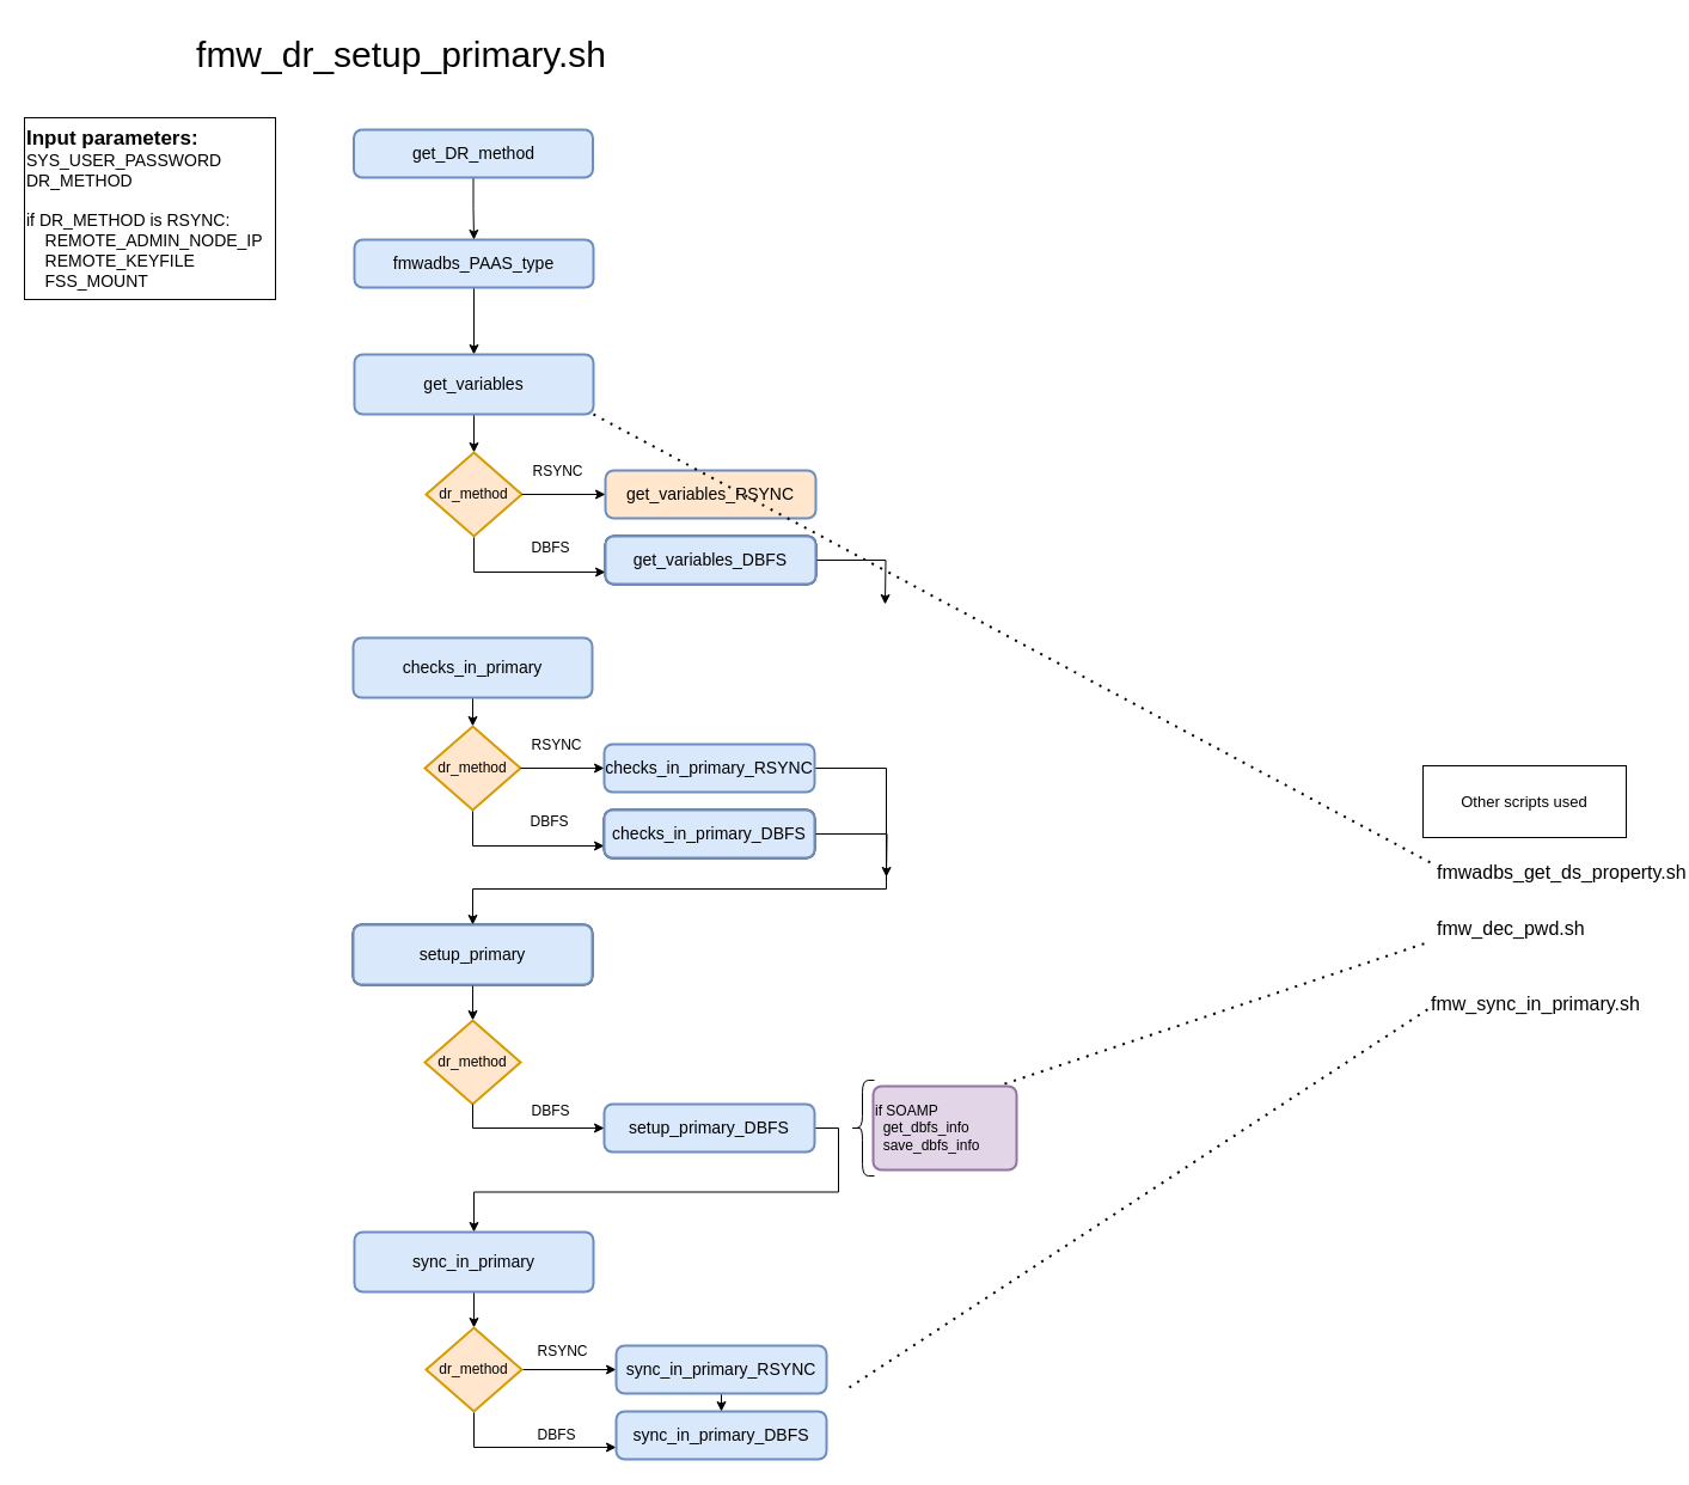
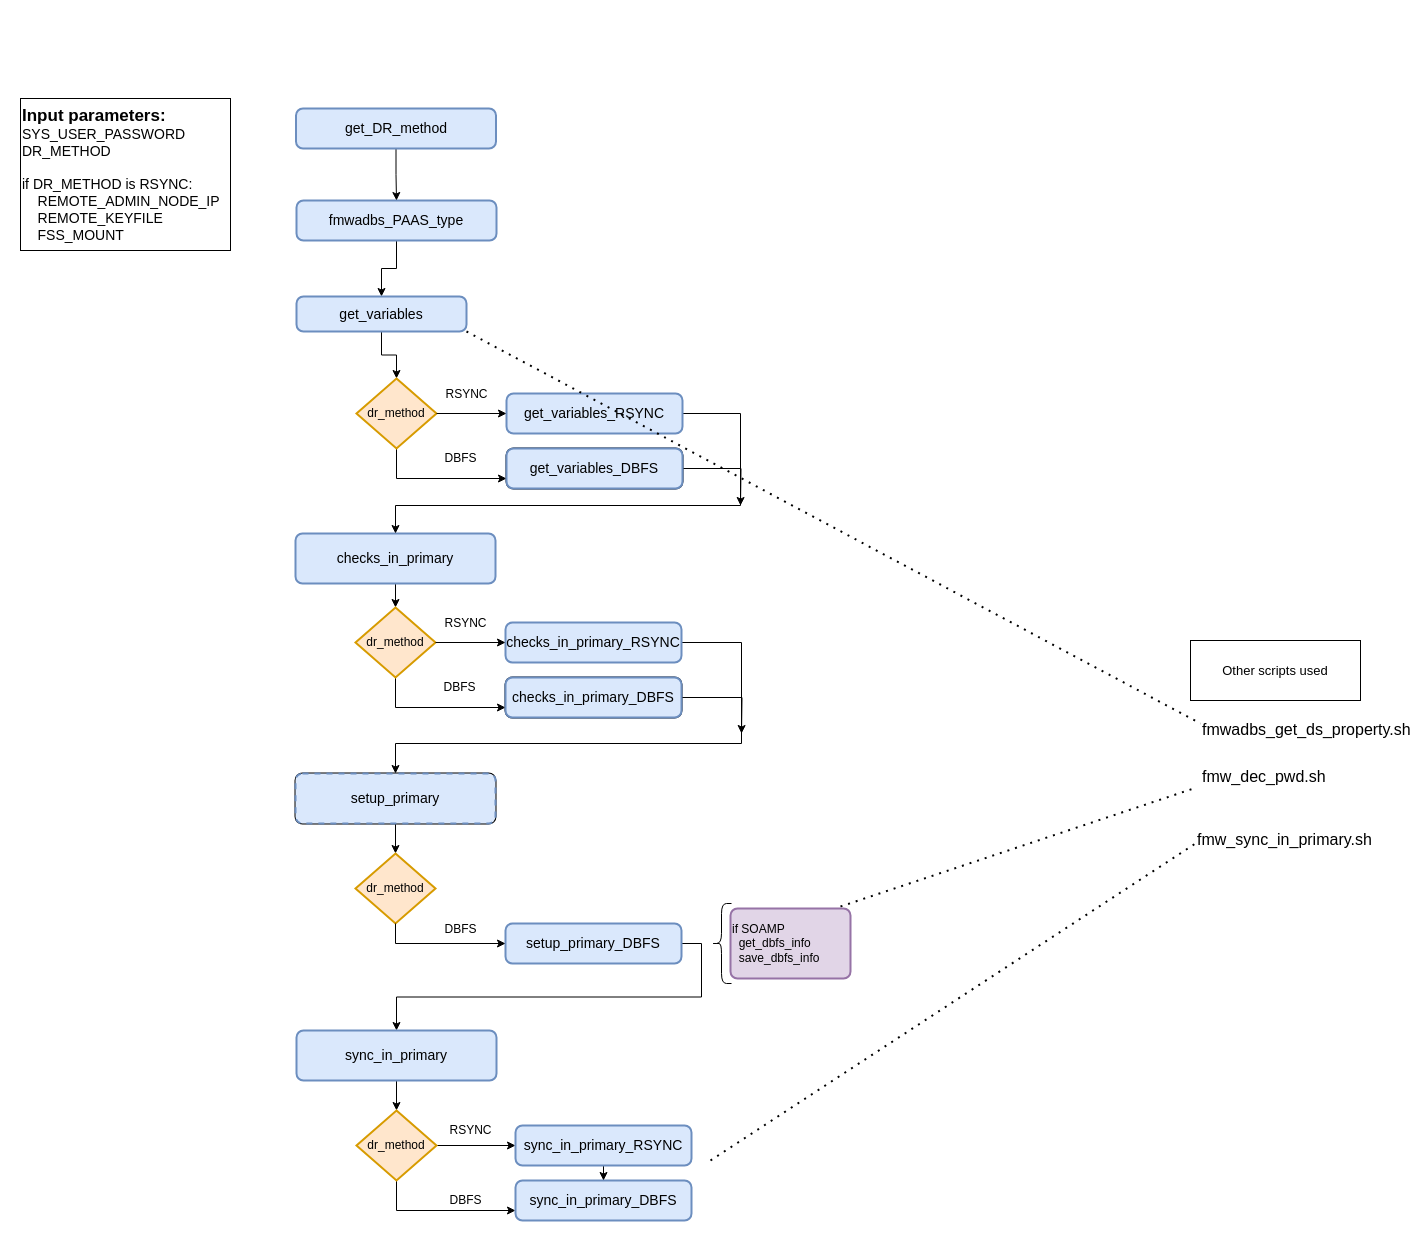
  <mxCell id="0" />
  <mxCell id="1" parent="0" />
  <mxCell id="2" value="" style="edgeStyle=orthogonalEdgeStyle;rounded=0;orthogonalLoop=1;jettySize=auto;html=1;entryX=0.5;entryY=0;entryDx=0;entryDy=0;" parent="1" source="3" target="5" edge="1"><mxGeometry relative="1" as="geometry" /></mxCell>
  <mxCell id="3" value="&lt;div style=&quot;font-size: 14px&quot;&gt;&lt;font style=&quot;font-size: 14px&quot;&gt;fmwadbs_PAAS_type&lt;/font&gt;&lt;/div&gt;" style="rounded=1;whiteSpace=wrap;html=1;absoluteArcSize=1;arcSize=14;strokeWidth=2;fillColor=#dae8fc;strokeColor=#6c8ebf;" parent="1" vertex="1"><mxGeometry x="296" y="200" width="200" height="40" as="geometry" /></mxCell>
  <mxCell id="4" style="edgeStyle=orthogonalEdgeStyle;rounded=0;orthogonalLoop=1;jettySize=auto;html=1;entryX=0.5;entryY=0;entryDx=0;entryDy=0;entryPerimeter=0;" parent="1" source="5" target="37" edge="1"><mxGeometry relative="1" as="geometry"><mxPoint x="396" y="365" as="targetPoint" /></mxGeometry></mxCell>
- <mxCell id="5" value="&lt;div style=&quot;font-size: 14px&quot;&gt;get_variables&lt;/div&gt;" style="rounded=1;whiteSpace=wrap;html=1;absoluteArcSize=1;arcSize=14;strokeWidth=2;fillColor=#dae8fc;strokeColor=#6c8ebf;" parent="1" vertex="1"><mxGeometry x="296" y="296" width="200" height="50" as="geometry" /></mxCell>
+ <mxCell id="5" value="&lt;div style=&quot;font-size: 14px&quot;&gt;get_variables&lt;/div&gt;" style="rounded=1;whiteSpace=wrap;html=1;absoluteArcSize=1;arcSize=14;strokeWidth=2;fillColor=#dae8fc;strokeColor=#6c8ebf;" parent="1" vertex="1"><mxGeometry x="296" y="296" width="170" height="35" as="geometry" /></mxCell>
  <mxCell id="6" style="edgeStyle=orthogonalEdgeStyle;rounded=0;orthogonalLoop=1;jettySize=auto;html=1;" parent="1" source="7" target="11" edge="1"><mxGeometry relative="1" as="geometry" /></mxCell>
  <mxCell id="7" value="&lt;font style=&quot;font-size: 14px&quot;&gt;checks_in_primary&lt;/font&gt;" style="rounded=1;whiteSpace=wrap;html=1;absoluteArcSize=1;arcSize=14;strokeWidth=2;fillColor=#dae8fc;strokeColor=#6c8ebf;" parent="1" vertex="1"><mxGeometry x="295" y="533" width="200" height="50" as="geometry" /></mxCell>
  <mxCell id="8" style="edgeStyle=orthogonalEdgeStyle;rounded=0;orthogonalLoop=1;jettySize=auto;html=1;entryX=0.5;entryY=0;entryDx=0;entryDy=0;entryPerimeter=0;" parent="1" source="9" target="16" edge="1"><mxGeometry relative="1" as="geometry" /></mxCell>
  <mxCell id="9" value="sync_in_primary" style="rounded=1;whiteSpace=wrap;html=1;absoluteArcSize=1;arcSize=14;strokeWidth=2;" parent="1" vertex="1"><mxGeometry x="295" y="773" width="200" height="50" as="geometry" /></mxCell>
  <mxCell id="10" style="edgeStyle=orthogonalEdgeStyle;rounded=0;orthogonalLoop=1;jettySize=auto;html=1;entryX=0;entryY=0.75;entryDx=0;entryDy=0;exitX=0.5;exitY=1;exitDx=0;exitDy=0;exitPerimeter=0;" parent="1" source="11" target="15" edge="1"><mxGeometry relative="1" as="geometry" /></mxCell>
  <mxCell id="11" value="dr_method" style="strokeWidth=2;html=1;shape=mxgraph.flowchart.decision;whiteSpace=wrap;fillColor=#ffe6cc;strokeColor=#d79b00;" parent="1" vertex="1"><mxGeometry x="355" y="607" width="80" height="70" as="geometry" /></mxCell>
  <mxCell id="12" style="edgeStyle=orthogonalEdgeStyle;rounded=0;orthogonalLoop=1;jettySize=auto;html=1;entryX=0.5;entryY=0;entryDx=0;entryDy=0;" parent="1" source="13" target="9" edge="1"><mxGeometry relative="1" as="geometry"><Array as="points"><mxPoint x="741" y="642" /><mxPoint x="741" y="743" /><mxPoint x="395" y="743" /></Array></mxGeometry></mxCell>
  <mxCell id="13" value="&lt;font style=&quot;font-size: 14px&quot;&gt;checks_in_primary_RSYNC&lt;/font&gt;" style="rounded=1;whiteSpace=wrap;html=1;absoluteArcSize=1;arcSize=14;strokeWidth=2;fillColor=#dae8fc;strokeColor=#6c8ebf;" parent="1" vertex="1"><mxGeometry x="505" y="622" width="176" height="40" as="geometry" /></mxCell>
  <mxCell id="14" style="edgeStyle=orthogonalEdgeStyle;rounded=0;orthogonalLoop=1;jettySize=auto;html=1;" parent="1" source="15" edge="1"><mxGeometry relative="1" as="geometry"><mxPoint x="741" y="733" as="targetPoint" /></mxGeometry></mxCell>
  <mxCell id="15" value="checks_in_secondary_DBFS" style="rounded=1;whiteSpace=wrap;html=1;absoluteArcSize=1;arcSize=14;strokeWidth=2;" parent="1" vertex="1"><mxGeometry x="505" y="677" width="176" height="40" as="geometry" /></mxCell>
  <mxCell id="16" value="dr_method" style="strokeWidth=2;html=1;shape=mxgraph.flowchart.decision;whiteSpace=wrap;fillColor=#ffe6cc;strokeColor=#d79b00;" parent="1" vertex="1"><mxGeometry x="355" y="853" width="80" height="70" as="geometry" /></mxCell>
  <mxCell id="17" style="edgeStyle=orthogonalEdgeStyle;rounded=0;orthogonalLoop=1;jettySize=auto;html=1;entryX=0.5;entryY=0;entryDx=0;entryDy=0;exitX=1;exitY=0.5;exitDx=0;exitDy=0;" edge="1" parent="1" source="18" target="20"><mxGeometry relative="1" as="geometry" /></mxCell>
  <mxCell id="18" value="&lt;font style=&quot;font-size: 14px&quot;&gt;setup_primary_DBFS&lt;/font&gt;" style="rounded=1;whiteSpace=wrap;html=1;absoluteArcSize=1;arcSize=14;strokeWidth=2;fillColor=#dae8fc;strokeColor=#6c8ebf;" parent="1" vertex="1"><mxGeometry x="505" y="923" width="176" height="40" as="geometry" /></mxCell>
  <mxCell id="19" style="edgeStyle=orthogonalEdgeStyle;rounded=0;orthogonalLoop=1;jettySize=auto;html=1;entryX=0.5;entryY=0;entryDx=0;entryDy=0;entryPerimeter=0;align=center;horizontal=1;" parent="1" source="20" target="23" edge="1"><mxGeometry relative="1" as="geometry" /></mxCell>
  <mxCell id="20" value="&lt;font style=&quot;font-size: 14px&quot;&gt;sync_in_primary&lt;/font&gt;" style="rounded=1;whiteSpace=wrap;html=1;absoluteArcSize=1;arcSize=14;strokeWidth=2;fillColor=#dae8fc;strokeColor=#6c8ebf;align=center;horizontal=1;" parent="1" vertex="1"><mxGeometry x="296" y="1030" width="200" height="50" as="geometry" /></mxCell>
  <mxCell id="21" style="edgeStyle=orthogonalEdgeStyle;rounded=0;orthogonalLoop=1;jettySize=auto;html=1;align=center;horizontal=1;" parent="1" source="23" target="25" edge="1"><mxGeometry relative="1" as="geometry" /></mxCell>
  <mxCell id="22" style="edgeStyle=orthogonalEdgeStyle;rounded=0;orthogonalLoop=1;jettySize=auto;html=1;entryX=0;entryY=0.75;entryDx=0;entryDy=0;exitX=0.5;exitY=1;exitDx=0;exitDy=0;exitPerimeter=0;align=center;horizontal=1;" parent="1" source="23" target="26" edge="1"><mxGeometry relative="1" as="geometry" /></mxCell>
  <mxCell id="23" value="dr_method" style="strokeWidth=2;html=1;shape=mxgraph.flowchart.decision;whiteSpace=wrap;fillColor=#ffe6cc;strokeColor=#d79b00;align=center;horizontal=1;" parent="1" vertex="1"><mxGeometry x="356" y="1110" width="80" height="70" as="geometry" /></mxCell>
  <mxCell id="24" value="" style="edgeStyle=orthogonalEdgeStyle;rounded=0;orthogonalLoop=1;jettySize=auto;html=1;align=center;" parent="1" source="25" target="26" edge="1"><mxGeometry relative="1" as="geometry" /></mxCell>
  <mxCell id="25" value="&lt;font style=&quot;font-size: 14px&quot;&gt;sync_in_primary_RSYNC&lt;/font&gt;" style="rounded=1;whiteSpace=wrap;html=1;absoluteArcSize=1;arcSize=14;strokeWidth=2;fillColor=#dae8fc;strokeColor=#6c8ebf;" parent="1" vertex="1"><mxGeometry x="515" y="1125" width="176" height="40" as="geometry" /></mxCell>
  <mxCell id="26" value="&lt;font style=&quot;font-size: 14px&quot;&gt;sync_in_primary_DBFS&lt;/font&gt;" style="rounded=1;whiteSpace=wrap;html=1;absoluteArcSize=1;arcSize=14;strokeWidth=2;fillColor=#dae8fc;strokeColor=#6c8ebf;" parent="1" vertex="1"><mxGeometry x="515" y="1180" width="176" height="40" as="geometry" /></mxCell>
  <mxCell id="27" value="RSYNC" style="text;html=1;resizable=0;autosize=1;align=center;verticalAlign=middle;points=[];fillColor=none;strokeColor=none;rounded=0;" parent="1" vertex="1"><mxGeometry x="435" y="613" width="60" height="20" as="geometry" /></mxCell>
  <mxCell id="28" style="edgeStyle=orthogonalEdgeStyle;rounded=0;orthogonalLoop=1;jettySize=auto;html=1;entryX=0;entryY=0.5;entryDx=0;entryDy=0;" parent="1" source="11" target="13" edge="1"><mxGeometry relative="1" as="geometry"><mxPoint x="435" y="642" as="sourcePoint" /><mxPoint x="505" y="642" as="targetPoint" /></mxGeometry></mxCell>
  <mxCell id="29" value="RSYNC" style="text;html=1;resizable=0;autosize=1;align=center;verticalAlign=middle;points=[];fillColor=none;strokeColor=none;rounded=0;horizontal=1;" parent="1" vertex="1"><mxGeometry x="440" y="1120" width="60" height="20" as="geometry" /></mxCell>
  <mxCell id="30" value="DBFS" style="text;html=1;resizable=0;autosize=1;align=center;verticalAlign=middle;points=[];fillColor=none;strokeColor=none;rounded=0;" parent="1" vertex="1"><mxGeometry x="434" y="677" width="50" height="20" as="geometry" /></mxCell>
  <mxCell id="31" value="DBFS" style="text;html=1;resizable=0;autosize=1;align=center;verticalAlign=middle;points=[];fillColor=none;strokeColor=none;rounded=0;" parent="1" vertex="1"><mxGeometry x="435" y="919" width="50" height="20" as="geometry" /></mxCell>
  <mxCell id="32" style="edgeStyle=orthogonalEdgeStyle;rounded=0;orthogonalLoop=1;jettySize=auto;html=1;entryX=0;entryY=0.5;entryDx=0;entryDy=0;exitX=0.5;exitY=1;exitDx=0;exitDy=0;exitPerimeter=0;" parent="1" source="16" target="18" edge="1"><mxGeometry relative="1" as="geometry"><mxPoint x="395" y="923" as="sourcePoint" /><mxPoint x="505" y="953" as="targetPoint" /></mxGeometry></mxCell>
  <mxCell id="33" value="DBFS" style="text;html=1;resizable=0;autosize=1;align=center;verticalAlign=middle;points=[];fillColor=none;strokeColor=none;rounded=0;horizontal=1;" parent="1" vertex="1"><mxGeometry x="440" y="1190" width="50" height="20" as="geometry" /></mxCell>
  <mxCell id="34" value="&lt;font style=&quot;font-size: 14px&quot;&gt;checks_in_primary_DBFS&lt;/font&gt;" style="rounded=1;whiteSpace=wrap;html=1;absoluteArcSize=1;arcSize=14;strokeWidth=2;fillColor=#dae8fc;strokeColor=#6c8ebf;" parent="1" vertex="1"><mxGeometry x="505" y="677" width="176" height="40" as="geometry" /></mxCell>
- <mxCell id="35" value="&lt;font style=&quot;font-size: 14px&quot;&gt;setup_primary&lt;/font&gt;" style="rounded=1;whiteSpace=wrap;html=1;absoluteArcSize=1;arcSize=14;strokeWidth=2;fillColor=#dae8fc;strokeColor=#6c8ebf;" parent="1" vertex="1"><mxGeometry x="295" y="773" width="200" height="50" as="geometry" /></mxCell>
+ <mxCell id="35" value="&lt;font style=&quot;font-size: 14px&quot;&gt;setup_primary&lt;/font&gt;" style="rounded=1;whiteSpace=wrap;html=1;absoluteArcSize=1;arcSize=14;strokeWidth=2;fillColor=#dae8fc;strokeColor=#6c8ebf;dashed=1;" parent="1" vertex="1"><mxGeometry x="295" y="773" width="200" height="50" as="geometry" /></mxCell>
  <mxCell id="36" style="edgeStyle=orthogonalEdgeStyle;rounded=0;orthogonalLoop=1;jettySize=auto;html=1;entryX=0;entryY=0.75;entryDx=0;entryDy=0;exitX=0.5;exitY=1;exitDx=0;exitDy=0;exitPerimeter=0;" parent="1" source="37" target="40" edge="1"><mxGeometry relative="1" as="geometry" /></mxCell>
  <mxCell id="37" value="dr_method" style="strokeWidth=2;html=1;shape=mxgraph.flowchart.decision;whiteSpace=wrap;fillColor=#ffe6cc;strokeColor=#d79b00;" parent="1" vertex="1"><mxGeometry x="356" y="378" width="80" height="70" as="geometry" /></mxCell>
- <mxCell id="39" value="&lt;font style=&quot;font-size: 14px&quot;&gt;get_variables_RSYNC&lt;/font&gt;" style="rounded=1;whiteSpace=wrap;html=1;absoluteArcSize=1;arcSize=14;strokeWidth=2;fillColor=#ffe6cc;strokeColor=#6c8ebf;" parent="1" vertex="1"><mxGeometry x="506" y="393" width="176" height="40" as="geometry" /></mxCell>
+ <mxCell id="38" style="edgeStyle=orthogonalEdgeStyle;rounded=0;orthogonalLoop=1;jettySize=auto;html=1;entryX=0.5;entryY=0;entryDx=0;entryDy=0;align=center;" parent="1" source="39" target="7" edge="1"><mxGeometry relative="1" as="geometry"><Array as="points"><mxPoint x="740" y="413" /><mxPoint x="740" y="505" /><mxPoint x="395" y="505" /></Array></mxGeometry></mxCell>
+ <mxCell id="39" value="&lt;font style=&quot;font-size: 14px&quot;&gt;get_variables_RSYNC&lt;/font&gt;" style="rounded=1;whiteSpace=wrap;html=1;absoluteArcSize=1;arcSize=14;strokeWidth=2;fillColor=#dae8fc;strokeColor=#6c8ebf;" parent="1" vertex="1"><mxGeometry x="506" y="393" width="176" height="40" as="geometry" /></mxCell>
  <mxCell id="40" value="checks_in_secondary_DBFS" style="rounded=1;whiteSpace=wrap;html=1;absoluteArcSize=1;arcSize=14;strokeWidth=2;" parent="1" vertex="1"><mxGeometry x="506" y="448" width="176" height="40" as="geometry" /></mxCell>
  <mxCell id="41" value="RSYNC" style="text;html=1;resizable=0;autosize=1;align=center;verticalAlign=middle;points=[];fillColor=none;strokeColor=none;rounded=0;" parent="1" vertex="1"><mxGeometry x="436" y="384" width="60" height="20" as="geometry" /></mxCell>
  <mxCell id="42" style="edgeStyle=orthogonalEdgeStyle;rounded=0;orthogonalLoop=1;jettySize=auto;html=1;entryX=0;entryY=0.5;entryDx=0;entryDy=0;" parent="1" source="37" target="39" edge="1"><mxGeometry relative="1" as="geometry"><mxPoint x="436" y="413" as="sourcePoint" /><mxPoint x="506" y="413" as="targetPoint" /></mxGeometry></mxCell>
  <mxCell id="43" value="DBFS" style="text;html=1;resizable=0;autosize=1;align=center;verticalAlign=middle;points=[];fillColor=none;strokeColor=none;rounded=0;" parent="1" vertex="1"><mxGeometry x="435" y="448" width="50" height="20" as="geometry" /></mxCell>
  <mxCell id="44" style="edgeStyle=orthogonalEdgeStyle;rounded=0;orthogonalLoop=1;jettySize=auto;html=1;align=center;" parent="1" source="45" edge="1"><mxGeometry relative="1" as="geometry"><mxPoint x="740" y="505" as="targetPoint" /></mxGeometry></mxCell>
  <mxCell id="45" value="&lt;font style=&quot;font-size: 14px&quot;&gt;get_variables_DBFS&lt;/font&gt;" style="rounded=1;whiteSpace=wrap;html=1;absoluteArcSize=1;arcSize=14;strokeWidth=2;fillColor=#dae8fc;strokeColor=#6c8ebf;" parent="1" vertex="1"><mxGeometry x="506" y="448" width="176" height="40" as="geometry" /></mxCell>
- <mxCell id="46" value="&lt;font style=&quot;font-size: 30px&quot;&gt;fmw_dr_setup_primary&lt;/font&gt;&lt;font style=&quot;font-size: 30px&quot;&gt;.sh&lt;/font&gt;" style="text;html=1;resizable=0;autosize=1;align=center;verticalAlign=middle;points=[];fillColor=none;strokeColor=none;rounded=0;" parent="1" vertex="1"><mxGeometry x="150" y="20" width="370" height="50" as="geometry" /></mxCell>
  <mxCell id="47" value="&lt;b&gt;&lt;font style=&quot;font-size: 17px&quot;&gt;Input parameters:&lt;/font&gt;&lt;/b&gt;&lt;br&gt;&lt;font style=&quot;font-size: 14px&quot;&gt;SYS_USER_PASSWORD&lt;br&gt;DR_METHOD&lt;br&gt;&lt;br&gt;if DR_METHOD is RSYNC:&lt;br&gt;&amp;nbsp;&amp;nbsp; &amp;nbsp;REMOTE_ADMIN_NODE_IP&lt;br&gt;&amp;nbsp;&amp;nbsp; &amp;nbsp;REMOTE_KEYFILE&lt;br&gt;&amp;nbsp; &amp;nbsp; FSS_MOUNT&lt;br&gt;&lt;/font&gt;" style="rounded=0;whiteSpace=wrap;html=1;align=left;" parent="1" vertex="1"><mxGeometry x="20" y="98" width="210" height="152" as="geometry" /></mxCell>
  <mxCell id="48" style="edgeStyle=orthogonalEdgeStyle;rounded=0;orthogonalLoop=1;jettySize=auto;html=1;entryX=0.5;entryY=0;entryDx=0;entryDy=0;" edge="1" parent="1" source="49" target="3"><mxGeometry relative="1" as="geometry" /></mxCell>
  <mxCell id="49" value="&lt;div style=&quot;font-size: 14px&quot;&gt;&lt;font style=&quot;font-size: 14px&quot;&gt;get_DR_method&lt;/font&gt;&lt;/div&gt;" style="rounded=1;whiteSpace=wrap;html=1;absoluteArcSize=1;arcSize=14;strokeWidth=2;fillColor=#dae8fc;strokeColor=#6c8ebf;" vertex="1" parent="1"><mxGeometry x="295.5" y="108" width="200" height="40" as="geometry" /></mxCell>
  <mxCell id="50" value="&lt;font style=&quot;font-size: 16px;&quot;&gt;fmwadbs_get_ds_property.sh&lt;/font&gt;" style="text;whiteSpace=wrap;html=1;" vertex="1" parent="1"><mxGeometry x="1200" y="713" width="130" height="40" as="geometry" /></mxCell>
  <mxCell id="51" value="&lt;font style=&quot;font-size: 16px;&quot;&gt;fmw_sync_in_primary.sh&lt;/font&gt;" style="text;whiteSpace=wrap;html=1;" vertex="1" parent="1"><mxGeometry x="1195" y="823" width="160" height="40" as="geometry" /></mxCell>
  <mxCell id="52" value="Other scripts used" style="rounded=0;whiteSpace=wrap;html=1;fontSize=13;fillColor=none;" vertex="1" parent="1"><mxGeometry x="1190" y="640" width="170" height="60" as="geometry" /></mxCell>
  <mxCell id="53" value="&lt;font style=&quot;font-size: 16px;&quot;&gt;fmw_dec_pwd.sh&lt;/font&gt;" style="text;whiteSpace=wrap;html=1;" vertex="1" parent="1"><mxGeometry x="1200" y="760" width="130" height="40" as="geometry" /></mxCell>
  <mxCell id="54" value="" style="endArrow=none;dashed=1;html=1;dashPattern=1 3;strokeWidth=2;rounded=0;entryX=0;entryY=0.5;entryDx=0;entryDy=0;" edge="1" parent="1" target="51"><mxGeometry width="50" height="50" relative="1" as="geometry"><mxPoint x="710" y="1160" as="sourcePoint" /><mxPoint x="1180" y="860" as="targetPoint" /></mxGeometry></mxCell>
  <mxCell id="55" value="" style="endArrow=none;dashed=1;html=1;dashPattern=1 3;strokeWidth=2;rounded=0;entryX=-0.063;entryY=0.711;entryDx=0;entryDy=0;exitX=0.5;exitY=0;exitDx=0;exitDy=0;entryPerimeter=0;" edge="1" parent="1" target="53"><mxGeometry width="50" height="50" relative="1" as="geometry"><mxPoint x="840" y="906" as="sourcePoint" /><mxPoint x="1000" y="560" as="targetPoint" /></mxGeometry></mxCell>
  <mxCell id="56" value="" style="endArrow=none;dashed=1;html=1;dashPattern=1 3;strokeWidth=2;rounded=0;entryX=0;entryY=0.25;entryDx=0;entryDy=0;exitX=1;exitY=1;exitDx=0;exitDy=0;" edge="1" parent="1" source="5" target="50"><mxGeometry width="50" height="50" relative="1" as="geometry"><mxPoint x="870" y="929" as="sourcePoint" /><mxPoint x="1201.81" y="825.44" as="targetPoint" /></mxGeometry></mxCell>
  <mxCell id="57" value="&lt;div style=&quot;&quot;&gt;if SOAMP&lt;br&gt;&amp;nbsp; get_dbfs_info&lt;br&gt;&amp;nbsp; save_dbfs_info&lt;br&gt;&lt;/div&gt;" style="rounded=1;whiteSpace=wrap;html=1;absoluteArcSize=1;arcSize=14;strokeWidth=2;fillColor=#e1d5e7;strokeColor=#9673a6;align=left;" vertex="1" parent="1"><mxGeometry x="730" y="908" width="120" height="70" as="geometry" /></mxCell>
  <mxCell id="58" value="" style="shape=curlyBracket;whiteSpace=wrap;html=1;rounded=1;fontSize=13;fillColor=none;" vertex="1" parent="1"><mxGeometry x="711" y="903" width="20" height="80" as="geometry" /></mxCell>
